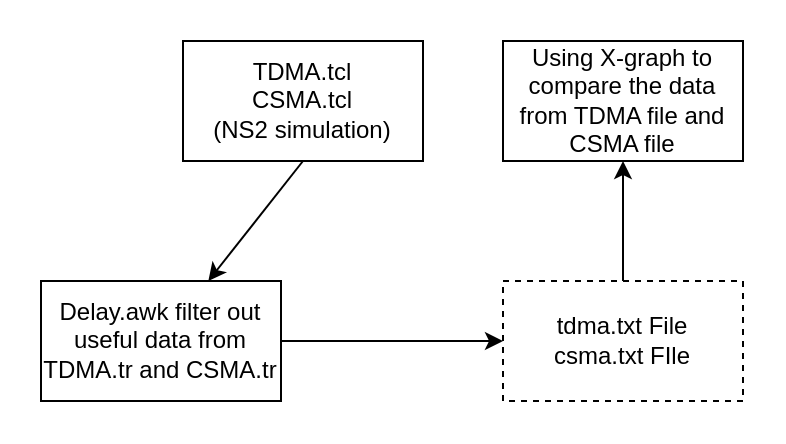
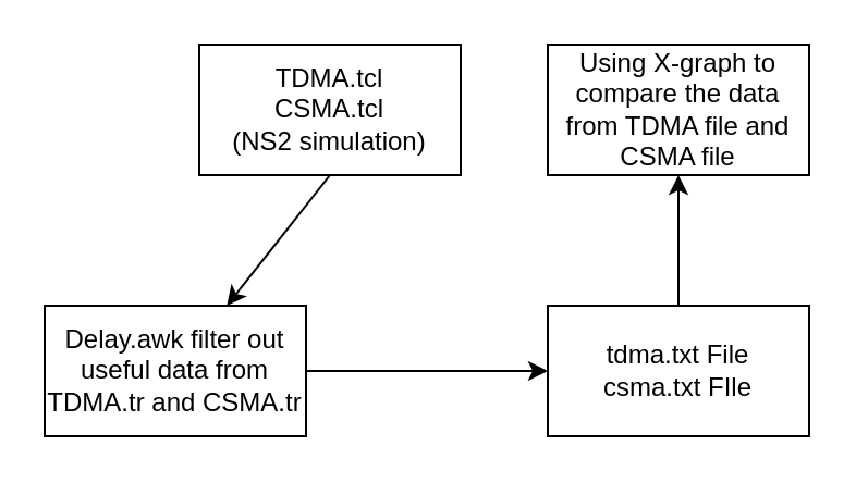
  <mxCell id="0" />
  <mxCell id="1" parent="0" />
  <mxCell id="2" value="Delay.awk filter out useful data from TDMA.tr and CSMA.tr" style="rounded=0;whiteSpace=wrap;html=1;" vertex="1" parent="1"><mxGeometry x="20" y="140" width="120" height="60" as="geometry" /></mxCell>
  <mxCell id="3" value="TDMA.tcl&lt;br&gt;CSMA.tcl&lt;br&gt;(NS2 simulation)" style="rounded=0;whiteSpace=wrap;html=1;" vertex="1" parent="1"><mxGeometry x="91" y="20" width="120" height="60" as="geometry" /></mxCell>
- <mxCell id="4" value="tdma.txt File&lt;br&gt;csma.txt FIle" style="rounded=0;whiteSpace=wrap;html=1;dashed=1;" vertex="1" parent="1"><mxGeometry x="251" y="140" width="120" height="60" as="geometry" /></mxCell>
+ <mxCell id="4" value="tdma.txt File&lt;br&gt;csma.txt FIle" style="rounded=0;whiteSpace=wrap;html=1;" vertex="1" parent="1"><mxGeometry x="251" y="140" width="120" height="60" as="geometry" /></mxCell>
  <mxCell id="5" value="Using X-graph to compare the data from TDMA file and CSMA file" style="rounded=0;whiteSpace=wrap;html=1;" vertex="1" parent="1"><mxGeometry x="251" y="20" width="120" height="60" as="geometry" /></mxCell>
  <mxCell id="6" value="" style="endArrow=classic;html=1;rounded=0;exitX=0.5;exitY=1;exitDx=0;exitDy=0;" edge="1" parent="1" source="3" target="2"><mxGeometry width="50" height="50" relative="1" as="geometry"><mxPoint x="151" y="200" as="sourcePoint" /><mxPoint x="201" y="150" as="targetPoint" /></mxGeometry></mxCell>
  <mxCell id="7" value="" style="endArrow=classic;html=1;rounded=0;exitX=1;exitY=0.5;exitDx=0;exitDy=0;entryX=0;entryY=0.5;entryDx=0;entryDy=0;" edge="1" parent="1" source="2" target="4"><mxGeometry width="50" height="50" relative="1" as="geometry"><mxPoint x="151" y="200" as="sourcePoint" /><mxPoint x="201" y="150" as="targetPoint" /></mxGeometry></mxCell>
  <mxCell id="8" value="" style="endArrow=classic;html=1;rounded=0;entryX=0.5;entryY=1;entryDx=0;entryDy=0;exitX=0.5;exitY=0;exitDx=0;exitDy=0;" edge="1" parent="1" source="4" target="5"><mxGeometry width="50" height="50" relative="1" as="geometry"><mxPoint x="151" y="200" as="sourcePoint" /><mxPoint x="201" y="150" as="targetPoint" /></mxGeometry></mxCell>
